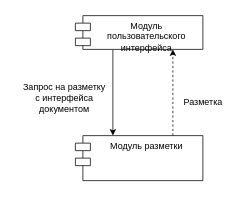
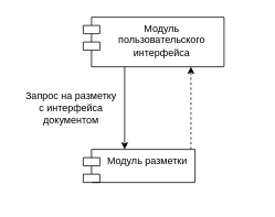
  <mxCell id="0" />
  <mxCell id="1" parent="0" />
  <mxCell id="2" style="edgeStyle=orthogonalEdgeStyle;rounded=0;orthogonalLoop=1;jettySize=auto;html=1;" edge="1" parent="1" source="3" target="5"><mxGeometry relative="1" as="geometry"><Array as="points"><mxPoint x="150" y="130" /><mxPoint x="150" y="130" /></Array></mxGeometry></mxCell>
- <mxCell id="3" value="Модуль пользовательского интерфейса" style="shape=module;align=left;spacingLeft=20;align=center;verticalAlign=top;whiteSpace=wrap;html=1;" vertex="1" parent="1"><mxGeometry x="100" y="20" width="170" height="45" as="geometry" /></mxCell>
+ <mxCell id="3" value="Модуль пользовательского интерфейса" style="shape=module;align=left;spacingLeft=20;align=center;verticalAlign=top;whiteSpace=wrap;html=1;" vertex="1" parent="1"><mxGeometry x="100" y="20" width="170" height="60" as="geometry" /></mxCell>
  <mxCell id="4" style="edgeStyle=orthogonalEdgeStyle;rounded=0;orthogonalLoop=1;jettySize=auto;html=1;dashed=1;" edge="1" parent="1" source="5" target="3"><mxGeometry relative="1" as="geometry"><Array as="points"><mxPoint x="230" y="130" /><mxPoint x="230" y="130" /></Array></mxGeometry></mxCell>
- <mxCell id="5" value="Модуль разметки" style="shape=module;align=left;spacingLeft=20;align=center;verticalAlign=top;whiteSpace=wrap;html=1;" vertex="1" parent="1"><mxGeometry x="100" y="180" width="170" height="60" as="geometry" /></mxCell>
- <mxCell id="6" value="Разметка" style="text;html=1;align=center;verticalAlign=middle;resizable=0;points=[];autosize=1;strokeColor=none;fillColor=none;" vertex="1" parent="1"><mxGeometry x="230" y="120" width="80" height="30" as="geometry" /></mxCell>
+ <mxCell id="5" value="Модуль разметки" style="shape=module;align=left;spacingLeft=20;align=center;verticalAlign=top;whiteSpace=wrap;html=1;" vertex="1" parent="1"><mxGeometry x="100" y="180" width="135" height="40" as="geometry" /></mxCell>
  <mxCell id="7" value="Запрос на разметку&lt;div&gt;с интерфейса&lt;/div&gt;&lt;div&gt;документом&lt;/div&gt;" style="text;html=1;align=center;verticalAlign=middle;resizable=0;points=[];autosize=1;strokeColor=none;fillColor=none;" vertex="1" parent="1"><mxGeometry x="20" y="100" width="130" height="60" as="geometry" /></mxCell>
